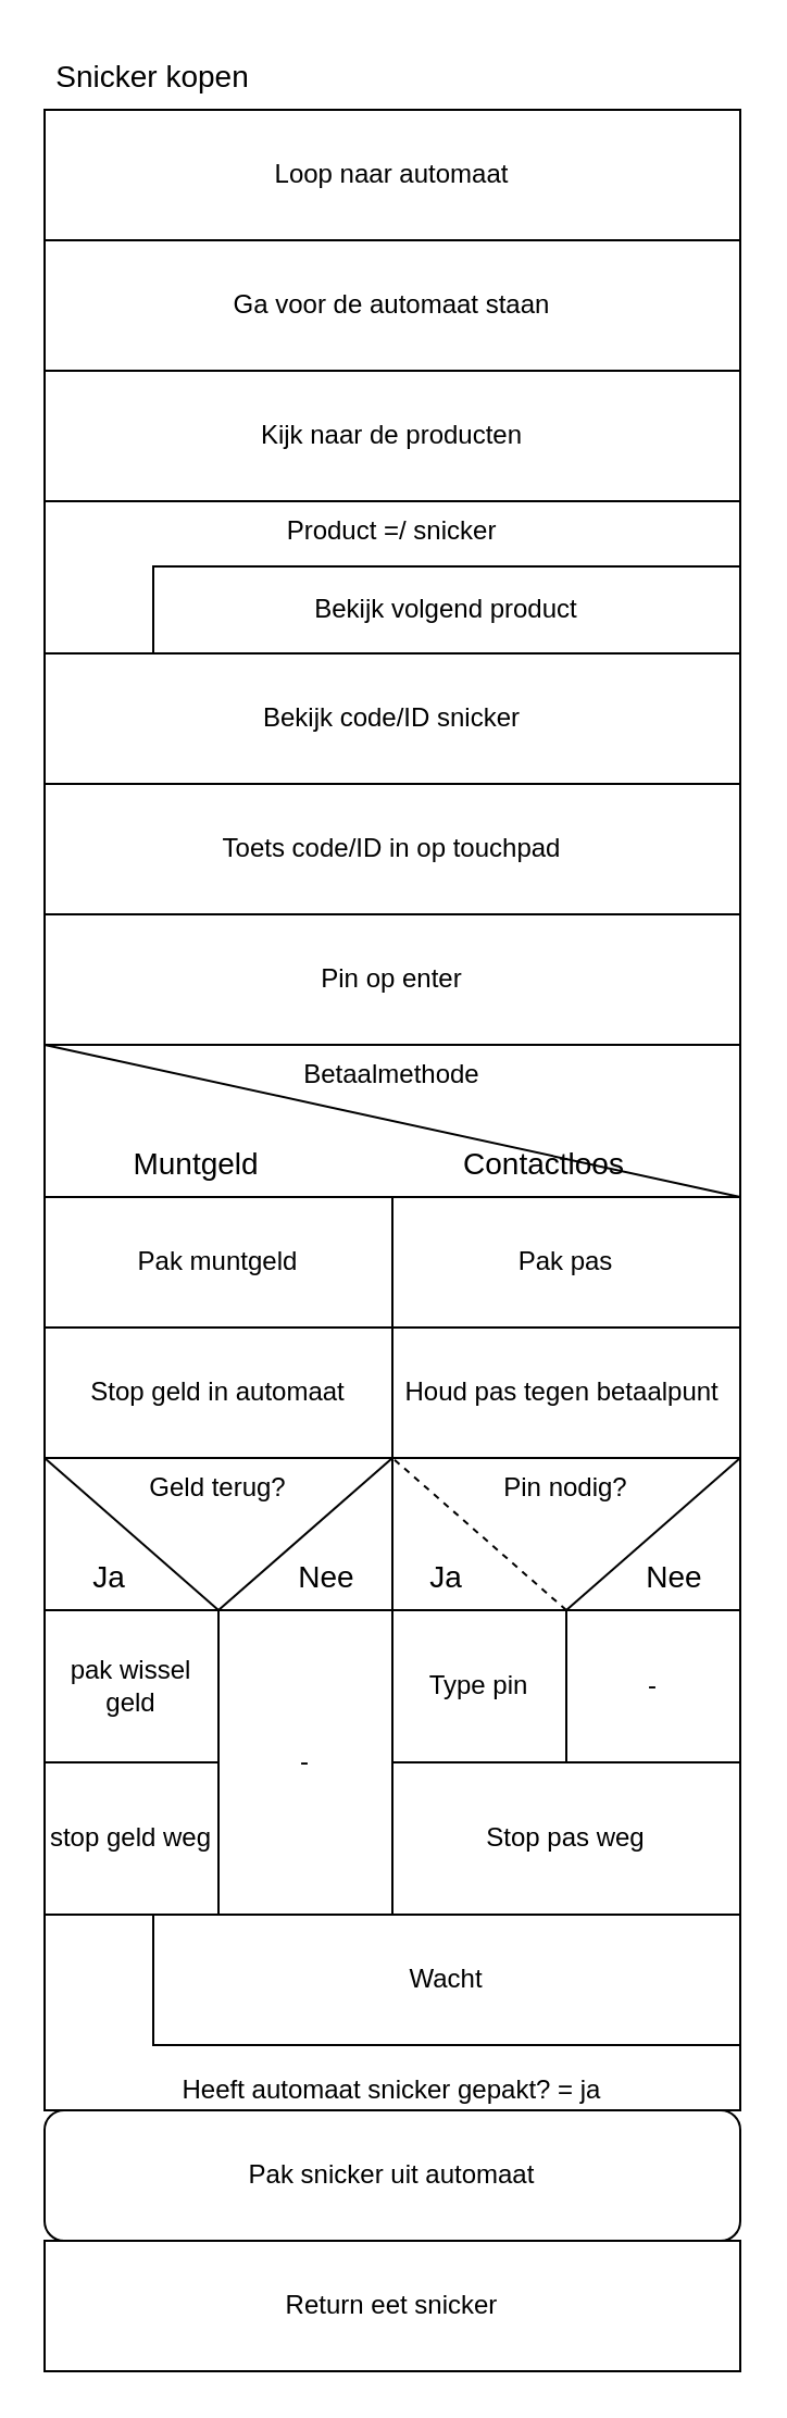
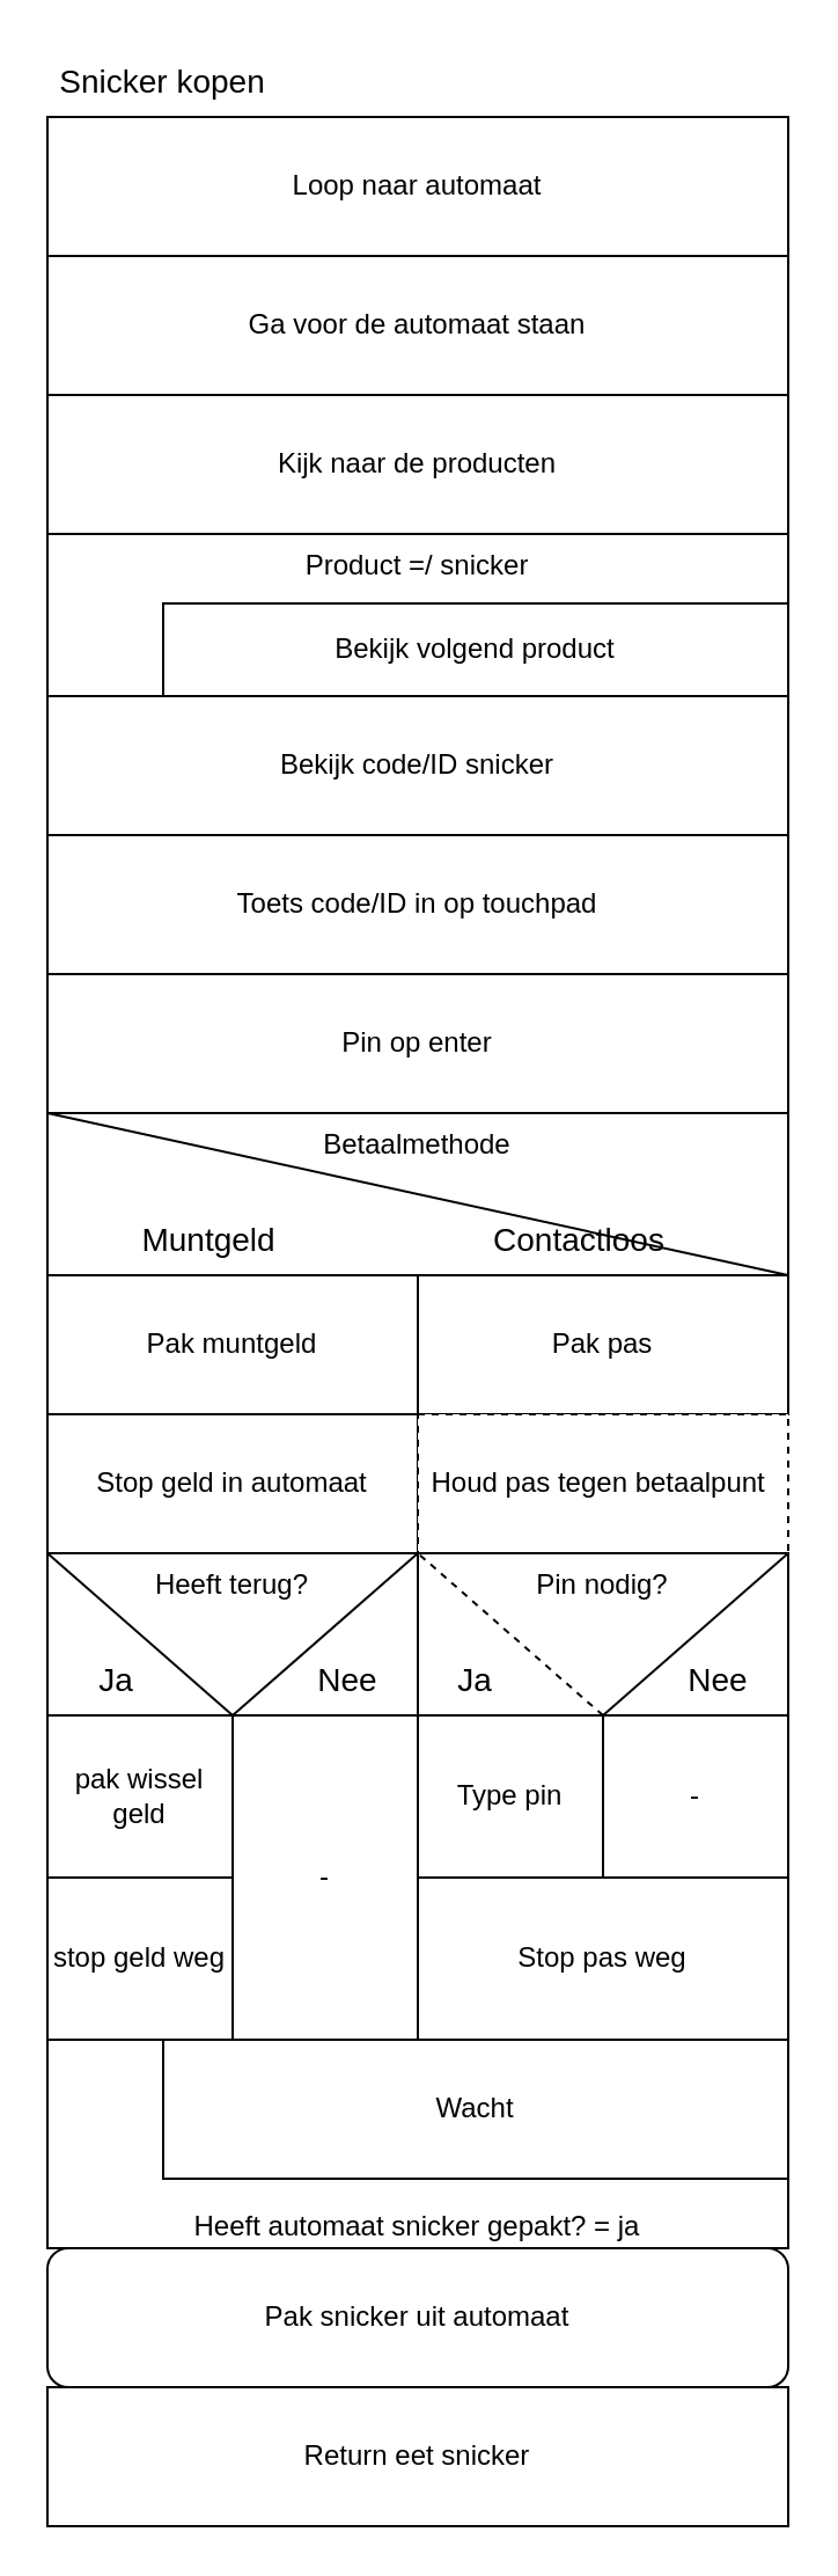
  <mxCell id="0" />
  <mxCell id="1" parent="0" />
  <mxCell id="2" value="Loop naar automaat" style="rounded=0;whiteSpace=wrap;html=1;" vertex="1" parent="1"><mxGeometry x="20" y="50" width="320" height="60" as="geometry" /></mxCell>
  <mxCell id="3" value="Ga voor de automaat staan" style="rounded=0;whiteSpace=wrap;html=1;" vertex="1" parent="1"><mxGeometry x="20" y="110" width="320" height="60" as="geometry" /></mxCell>
  <mxCell id="4" value="Kijk naar de producten" style="rounded=0;whiteSpace=wrap;html=1;" vertex="1" parent="1"><mxGeometry x="20" y="170" width="320" height="60" as="geometry" /></mxCell>
  <mxCell id="5" value="&lt;font style=&quot;font-size: 14px&quot;&gt;Snicker kopen&lt;/font&gt;" style="text;html=1;strokeColor=none;fillColor=none;align=center;verticalAlign=middle;whiteSpace=wrap;rounded=0;" vertex="1" parent="1"><mxGeometry x="20" y="20" width="100" height="30" as="geometry" /></mxCell>
  <mxCell id="6" value="Product =/ snicker" style="rounded=0;whiteSpace=wrap;html=1;verticalAlign=top;" vertex="1" parent="1"><mxGeometry x="20" y="230" width="320" height="70" as="geometry" /></mxCell>
  <mxCell id="7" value="Bekijk volgend product" style="rounded=0;whiteSpace=wrap;html=1;" vertex="1" parent="1"><mxGeometry x="70" y="260" width="270" height="40" as="geometry" /></mxCell>
  <mxCell id="8" value="Bekijk code/ID snicker" style="rounded=0;whiteSpace=wrap;html=1;" vertex="1" parent="1"><mxGeometry x="20" y="300" width="320" height="60" as="geometry" /></mxCell>
  <mxCell id="9" value="Toets code/ID in op touchpad" style="rounded=0;whiteSpace=wrap;html=1;" vertex="1" parent="1"><mxGeometry x="20" y="360" width="320" height="60" as="geometry" /></mxCell>
  <mxCell id="10" value="Pin op enter" style="rounded=0;whiteSpace=wrap;html=1;" vertex="1" parent="1"><mxGeometry x="20" y="420" width="320" height="60" as="geometry" /></mxCell>
  <mxCell id="11" value="Betaalmethode" style="rounded=0;whiteSpace=wrap;html=1;verticalAlign=top;" vertex="1" parent="1"><mxGeometry x="20" y="480" width="320" height="70" as="geometry" /></mxCell>
  <mxCell id="12" value="" style="endArrow=none;html=1;fontSize=14;exitX=0;exitY=0;exitDx=0;exitDy=0;entryX=1;entryY=1;entryDx=0;entryDy=0;" edge="1" parent="1" source="11" target="11"><mxGeometry width="50" height="50" relative="1" as="geometry"><mxPoint x="230" y="500" as="sourcePoint" /><mxPoint x="280" y="450" as="targetPoint" /></mxGeometry></mxCell>
  <mxCell id="13" value="Pak muntgeld" style="rounded=0;whiteSpace=wrap;html=1;" vertex="1" parent="1"><mxGeometry x="20" y="550" width="160" height="60" as="geometry" /></mxCell>
  <mxCell id="14" value="Pak pas" style="rounded=0;whiteSpace=wrap;html=1;" vertex="1" parent="1"><mxGeometry x="180" y="550" width="160" height="60" as="geometry" /></mxCell>
  <mxCell id="15" value="Muntgeld" style="text;html=1;strokeColor=none;fillColor=none;align=center;verticalAlign=middle;whiteSpace=wrap;rounded=0;fontSize=14;" vertex="1" parent="1"><mxGeometry x="60" y="520" width="60" height="30" as="geometry" /></mxCell>
  <mxCell id="16" value="Contactloos" style="text;html=1;strokeColor=none;fillColor=none;align=center;verticalAlign=middle;whiteSpace=wrap;rounded=0;fontSize=14;" vertex="1" parent="1"><mxGeometry x="220" y="520" width="60" height="30" as="geometry" /></mxCell>
  <mxCell id="17" value="" style="edgeStyle=none;html=1;fontSize=14;dashed=1;" edge="1" parent="1" source="18" target="14"><mxGeometry relative="1" as="geometry" /></mxCell>
  <mxCell id="18" value="Stop geld in automaat" style="rounded=0;whiteSpace=wrap;html=1;" vertex="1" parent="1"><mxGeometry x="20" y="610" width="160" height="60" as="geometry" /></mxCell>
- <mxCell id="19" value="Houd pas tegen betaalpunt&amp;nbsp;" style="rounded=0;whiteSpace=wrap;html=1;" vertex="1" parent="1"><mxGeometry x="180" y="610" width="160" height="60" as="geometry" /></mxCell>
- <mxCell id="20" value="Geld terug?" style="rounded=0;whiteSpace=wrap;html=1;verticalAlign=top;" vertex="1" parent="1"><mxGeometry x="20" y="670" width="160" height="70" as="geometry" /></mxCell>
+ <mxCell id="19" value="Houd pas tegen betaalpunt&amp;nbsp;" style="rounded=0;whiteSpace=wrap;html=1;dashed=1;" vertex="1" parent="1"><mxGeometry x="180" y="610" width="160" height="60" as="geometry" /></mxCell>
+ <mxCell id="20" value="Heeft terug?" style="rounded=0;whiteSpace=wrap;html=1;verticalAlign=top;" vertex="1" parent="1"><mxGeometry x="20" y="670" width="160" height="70" as="geometry" /></mxCell>
  <mxCell id="21" value="Pin nodig?" style="rounded=0;whiteSpace=wrap;html=1;verticalAlign=top;" vertex="1" parent="1"><mxGeometry x="180" y="670" width="160" height="70" as="geometry" /></mxCell>
  <mxCell id="22" value="" style="endArrow=none;html=1;fontSize=14;entryX=1;entryY=0;entryDx=0;entryDy=0;exitX=0.5;exitY=1;exitDx=0;exitDy=0;dashed=1;" edge="1" parent="1" source="21" target="20"><mxGeometry width="50" height="50" relative="1" as="geometry"><mxPoint x="230" y="640" as="sourcePoint" /><mxPoint x="280" y="590" as="targetPoint" /></mxGeometry></mxCell>
  <mxCell id="23" value="" style="endArrow=none;html=1;fontSize=14;entryX=1;entryY=0;entryDx=0;entryDy=0;exitX=0.5;exitY=1;exitDx=0;exitDy=0;" edge="1" parent="1"><mxGeometry width="50" height="50" relative="1" as="geometry"><mxPoint x="100" y="740" as="sourcePoint" /><mxPoint x="20" y="670" as="targetPoint" /></mxGeometry></mxCell>
  <mxCell id="24" value="" style="endArrow=none;html=1;fontSize=14;entryX=1;entryY=0;entryDx=0;entryDy=0;exitX=0.5;exitY=1;exitDx=0;exitDy=0;" edge="1" parent="1" source="20" target="20"><mxGeometry width="50" height="50" relative="1" as="geometry"><mxPoint x="110" y="750" as="sourcePoint" /><mxPoint x="30" y="680" as="targetPoint" /></mxGeometry></mxCell>
  <mxCell id="25" value="Ja" style="text;html=1;strokeColor=none;fillColor=none;align=center;verticalAlign=middle;whiteSpace=wrap;rounded=0;fontSize=14;" vertex="1" parent="1"><mxGeometry x="20" y="710" width="60" height="30" as="geometry" /></mxCell>
  <mxCell id="26" value="Ja" style="text;html=1;strokeColor=none;fillColor=none;align=center;verticalAlign=middle;whiteSpace=wrap;rounded=0;fontSize=14;" vertex="1" parent="1"><mxGeometry x="175" y="710" width="60" height="30" as="geometry" /></mxCell>
  <mxCell id="27" value="Nee" style="text;html=1;strokeColor=none;fillColor=none;align=center;verticalAlign=middle;whiteSpace=wrap;rounded=0;fontSize=14;" vertex="1" parent="1"><mxGeometry x="120" y="710" width="60" height="30" as="geometry" /></mxCell>
  <mxCell id="28" value="Nee" style="text;html=1;strokeColor=none;fillColor=none;align=center;verticalAlign=middle;whiteSpace=wrap;rounded=0;fontSize=14;" vertex="1" parent="1"><mxGeometry x="280" y="710" width="60" height="30" as="geometry" /></mxCell>
  <mxCell id="29" value="" style="endArrow=none;html=1;fontSize=14;entryX=1;entryY=0;entryDx=0;entryDy=0;" edge="1" parent="1" target="21"><mxGeometry width="50" height="50" relative="1" as="geometry"><mxPoint x="260" y="740" as="sourcePoint" /><mxPoint x="190" y="680" as="targetPoint" /></mxGeometry></mxCell>
  <mxCell id="30" value="pak wissel geld" style="rounded=0;whiteSpace=wrap;html=1;verticalAlign=middle;" vertex="1" parent="1"><mxGeometry x="20" y="740" width="80" height="70" as="geometry" /></mxCell>
  <mxCell id="31" value="Type pin" style="rounded=0;whiteSpace=wrap;html=1;verticalAlign=middle;" vertex="1" parent="1"><mxGeometry x="180" y="740" width="80" height="70" as="geometry" /></mxCell>
  <mxCell id="32" value="-" style="rounded=0;whiteSpace=wrap;html=1;verticalAlign=middle;" vertex="1" parent="1"><mxGeometry x="260" y="740" width="80" height="70" as="geometry" /></mxCell>
  <mxCell id="33" value="-" style="rounded=0;whiteSpace=wrap;html=1;verticalAlign=middle;" vertex="1" parent="1"><mxGeometry x="100" y="740" width="80" height="140" as="geometry" /></mxCell>
  <mxCell id="34" value="Heeft automaat snicker gepakt? = ja" style="rounded=0;whiteSpace=wrap;html=1;verticalAlign=bottom;" vertex="1" parent="1"><mxGeometry x="20" y="880" width="320" height="90" as="geometry" /></mxCell>
  <mxCell id="35" value="Wacht" style="rounded=0;whiteSpace=wrap;html=1;" vertex="1" parent="1"><mxGeometry x="70" y="880" width="270" height="60" as="geometry" /></mxCell>
  <mxCell id="36" value="Pak snicker uit automaat" style="whiteSpace=wrap;html=1;rounded=1;" vertex="1" parent="1"><mxGeometry x="20" y="970" width="320" height="60" as="geometry" /></mxCell>
  <mxCell id="37" value="Return eet snicker" style="rounded=0;whiteSpace=wrap;html=1;" vertex="1" parent="1"><mxGeometry x="20" y="1030" width="320" height="60" as="geometry" /></mxCell>
  <mxCell id="38" value="Stop pas weg" style="rounded=0;whiteSpace=wrap;html=1;" vertex="1" parent="1"><mxGeometry x="180" y="810" width="160" height="70" as="geometry" /></mxCell>
  <mxCell id="39" value="stop geld weg" style="rounded=0;whiteSpace=wrap;html=1;verticalAlign=middle;" vertex="1" parent="1"><mxGeometry x="20" y="810" width="80" height="70" as="geometry" /></mxCell>
